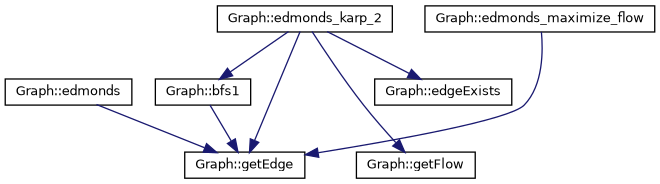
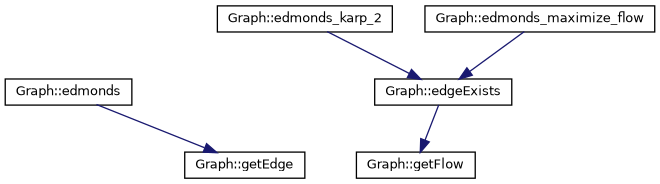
  digraph {
    rankdir=TB
    node [color=black fillcolor=white fontname=Helvetica fontsize=10 shape=record style=filled]
    edge [color=midnightblue fontname=Helvetica fontsize=10 labelfontname=Helvetica labelfontsize=10 style=solid]
    n1 [height=0.2 label="Graph::edmonds_maximize_flow" width=0.4]
    n2 [height=0.2 label="Graph::getEdge" width=0.4]
    n3 [height=0.2 label="Graph::edmonds_karp_2" width=0.4]
-   n4 [height=0.2 label="Graph::bfs1" width=0.4]
    n5 [height=0.2 label="Graph::edgeExists" width=0.4]
    n6 [height=0.2 label="Graph::getFlow" width=0.4]
    n7 [height=0.2 label="Graph::edmonds" width=0.4]
-   n1 -> n2
-   n3 -> n2
-   n3 -> n4
+   n1 -> n5
    n3 -> n5
-   n3 -> n6
-   n4 -> n2
+   n5 -> n6
    n7 -> n2
  }
